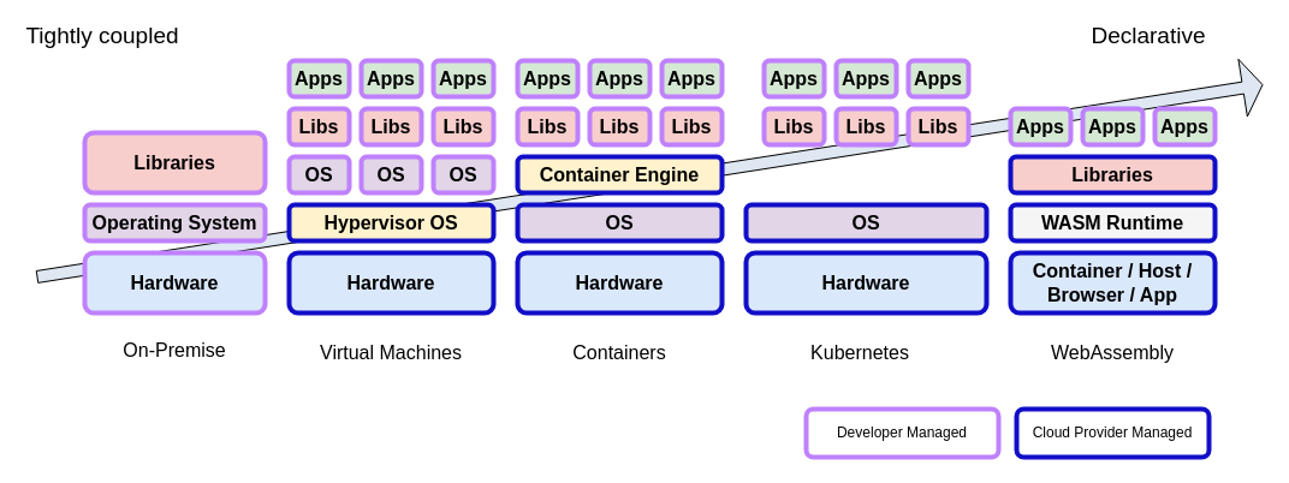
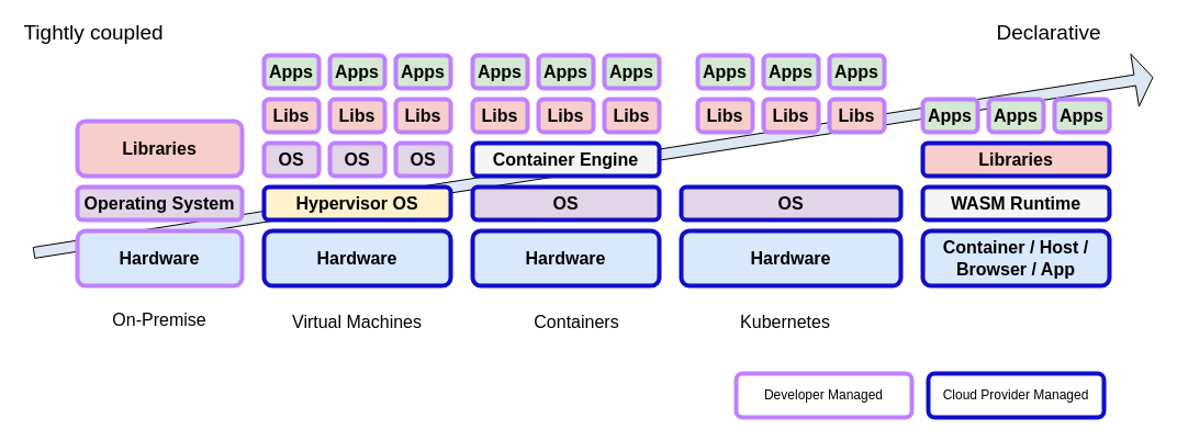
  <mxCell id="0" />
  <mxCell id="1" parent="0" />
  <mxCell id="2" value="" style="shape=flexArrow;endArrow=classic;html=1;rounded=0;fontSize=16;fillColor=#DEE7F2;endWidth=37.333;endSize=5.187;" parent="1" edge="1"><mxGeometry width="50" height="50" relative="1" as="geometry"><mxPoint x="30" y="230" as="sourcePoint" /><mxPoint x="1050" y="70" as="targetPoint" /></mxGeometry></mxCell>
  <mxCell id="3" value="&lt;font style=&quot;font-size: 16px;&quot;&gt;On-Premise&lt;/font&gt;" style="text;html=1;strokeColor=none;fillColor=none;align=center;verticalAlign=middle;whiteSpace=wrap;rounded=0;" parent="1" vertex="1"><mxGeometry x="95" y="266" width="100" height="50" as="geometry" /></mxCell>
  <mxCell id="4" value="&lt;font style=&quot;font-size: 16px;&quot;&gt;&lt;b&gt;Hardware&lt;/b&gt;&lt;/font&gt;" style="rounded=1;whiteSpace=wrap;html=1;fillColor=#dae8fc;strokeColor=#BF81FD;gradientColor=none;strokeWidth=4;" parent="1" vertex="1"><mxGeometry x="70" y="210" width="150" height="50" as="geometry" /></mxCell>
  <mxCell id="5" value="&lt;font style=&quot;font-size: 16px;&quot;&gt;&lt;b&gt;Operating System&lt;/b&gt;&lt;/font&gt;" style="rounded=1;whiteSpace=wrap;html=1;fillColor=#e1d5e7;strokeColor=#BF81FD;strokeWidth=4;" parent="1" vertex="1"><mxGeometry x="70" y="170" width="150" height="30" as="geometry" /></mxCell>
  <mxCell id="6" value="&lt;font style=&quot;font-size: 16px;&quot;&gt;&lt;b&gt;Libraries&lt;/b&gt;&lt;/font&gt;" style="rounded=1;whiteSpace=wrap;html=1;fillColor=#f8cecc;strokeColor=#bf81fd;strokeWidth=4;" parent="1" vertex="1"><mxGeometry x="70" y="110" width="150" height="50" as="geometry" /></mxCell>
  <mxCell id="7" value="&lt;font style=&quot;font-size: 16px;&quot;&gt;&lt;b&gt;Hardware&lt;/b&gt;&lt;/font&gt;" style="rounded=1;whiteSpace=wrap;html=1;fillColor=#dae8fc;strokeColor=#110ec8;gradientColor=none;strokeWidth=4;" parent="1" vertex="1"><mxGeometry x="240" y="210" width="170" height="50" as="geometry" /></mxCell>
  <mxCell id="8" value="&lt;font style=&quot;font-size: 16px;&quot;&gt;&lt;b&gt;Hypervisor OS&lt;/b&gt;&lt;/font&gt;" style="rounded=1;whiteSpace=wrap;html=1;fillColor=#fff2cc;strokeColor=#110ec8;strokeWidth=4;" parent="1" vertex="1"><mxGeometry x="240" y="170" width="170" height="30" as="geometry" /></mxCell>
  <mxCell id="9" value="&lt;font style=&quot;font-size: 16px;&quot;&gt;&lt;b&gt;OS&lt;/b&gt;&lt;/font&gt;" style="rounded=1;whiteSpace=wrap;html=1;fillColor=#e1d5e7;strokeColor=#bf81fd;strokeWidth=4;" parent="1" vertex="1"><mxGeometry x="240" y="130" width="50" height="30" as="geometry" /></mxCell>
  <mxCell id="10" value="&lt;font style=&quot;font-size: 16px;&quot;&gt;&lt;b&gt;OS&lt;/b&gt;&lt;/font&gt;" style="rounded=1;whiteSpace=wrap;html=1;fillColor=#e1d5e7;strokeColor=#bf81fd;strokeWidth=4;" parent="1" vertex="1"><mxGeometry x="300" y="130" width="50" height="30" as="geometry" /></mxCell>
  <mxCell id="11" value="&lt;font style=&quot;font-size: 16px;&quot;&gt;&lt;b&gt;OS&lt;/b&gt;&lt;/font&gt;" style="rounded=1;whiteSpace=wrap;html=1;fillColor=#e1d5e7;strokeColor=#bf81fd;strokeWidth=4;" parent="1" vertex="1"><mxGeometry x="360" y="130" width="50" height="30" as="geometry" /></mxCell>
  <mxCell id="12" value="&lt;font style=&quot;font-size: 16px;&quot;&gt;&lt;b&gt;Libs&lt;/b&gt;&lt;/font&gt;" style="rounded=1;whiteSpace=wrap;html=1;fillColor=#f8cecc;strokeColor=#bf81fd;strokeWidth=4;" parent="1" vertex="1"><mxGeometry x="240" y="90" width="50" height="30" as="geometry" /></mxCell>
  <mxCell id="13" value="&lt;font style=&quot;font-size: 16px;&quot;&gt;&lt;b&gt;Libs&lt;/b&gt;&lt;/font&gt;" style="rounded=1;whiteSpace=wrap;html=1;fillColor=#f8cecc;strokeColor=#bf81fd;strokeWidth=4;" parent="1" vertex="1"><mxGeometry x="300" y="90" width="50" height="30" as="geometry" /></mxCell>
  <mxCell id="14" value="&lt;font style=&quot;font-size: 16px;&quot;&gt;&lt;b&gt;Libs&lt;/b&gt;&lt;/font&gt;" style="rounded=1;whiteSpace=wrap;html=1;fillColor=#f8cecc;strokeColor=#bf81fd;strokeWidth=4;" parent="1" vertex="1"><mxGeometry x="360" y="90" width="50" height="30" as="geometry" /></mxCell>
  <mxCell id="15" value="&lt;font style=&quot;font-size: 16px;&quot;&gt;&lt;b&gt;Apps&lt;/b&gt;&lt;/font&gt;" style="rounded=1;whiteSpace=wrap;html=1;fillColor=#d5e8d4;strokeColor=#bf81fd;strokeWidth=4;" parent="1" vertex="1"><mxGeometry x="360" y="50" width="50" height="30" as="geometry" /></mxCell>
  <mxCell id="16" value="&lt;font style=&quot;font-size: 16px;&quot;&gt;&lt;b&gt;Apps&lt;/b&gt;&lt;/font&gt;" style="rounded=1;whiteSpace=wrap;html=1;fillColor=#d5e8d4;strokeColor=#bf81fd;strokeWidth=4;" parent="1" vertex="1"><mxGeometry x="300" y="50" width="50" height="30" as="geometry" /></mxCell>
  <mxCell id="17" value="&lt;font style=&quot;font-size: 16px;&quot;&gt;&lt;b&gt;Apps&lt;/b&gt;&lt;/font&gt;" style="rounded=1;whiteSpace=wrap;html=1;fillColor=#d5e8d4;strokeColor=#bf81fd;strokeWidth=4;" parent="1" vertex="1"><mxGeometry x="240" y="50" width="50" height="30" as="geometry" /></mxCell>
  <mxCell id="18" value="&lt;font style=&quot;font-size: 16px;&quot;&gt;Virtual Machines&lt;/font&gt;" style="text;html=1;strokeColor=none;fillColor=none;align=center;verticalAlign=middle;whiteSpace=wrap;rounded=0;" parent="1" vertex="1"><mxGeometry x="245" y="270" width="160" height="46" as="geometry" /></mxCell>
  <mxCell id="19" value="&lt;font style=&quot;font-size: 16px;&quot;&gt;&lt;b&gt;Hardware&lt;/b&gt;&lt;/font&gt;" style="rounded=1;whiteSpace=wrap;html=1;fillColor=#dae8fc;strokeColor=#110ec8;gradientColor=none;strokeWidth=4;" parent="1" vertex="1"><mxGeometry x="430" y="210" width="170" height="50" as="geometry" /></mxCell>
  <mxCell id="20" value="&lt;font style=&quot;font-size: 16px;&quot;&gt;&lt;b&gt;Hardware&lt;/b&gt;&lt;/font&gt;" style="rounded=1;whiteSpace=wrap;html=1;fillColor=#dae8fc;strokeColor=#110EC8;gradientColor=none;strokeWidth=4;" parent="1" vertex="1"><mxGeometry x="620" y="210" width="200" height="50" as="geometry" /></mxCell>
  <mxCell id="21" value="&lt;font style=&quot;font-size: 16px;&quot;&gt;&lt;b&gt;Container / Host / Browser / App&lt;/b&gt;&lt;/font&gt;" style="rounded=1;whiteSpace=wrap;html=1;fillColor=#dae8fc;strokeColor=#110ec8;gradientColor=none;strokeWidth=4;" parent="1" vertex="1"><mxGeometry x="840" y="210" width="170" height="50" as="geometry" /></mxCell>
  <mxCell id="22" value="&lt;font style=&quot;font-size: 16px;&quot;&gt;&lt;b&gt;OS&lt;/b&gt;&lt;/font&gt;" style="rounded=1;whiteSpace=wrap;html=1;fillColor=#e1d5e7;strokeColor=#110ec8;strokeWidth=4;" parent="1" vertex="1"><mxGeometry x="430" y="170" width="170" height="30" as="geometry" /></mxCell>
- <mxCell id="23" value="&lt;font style=&quot;font-size: 16px;&quot;&gt;&lt;b&gt;Container Engine&lt;/b&gt;&lt;/font&gt;" style="rounded=1;whiteSpace=wrap;html=1;fillColor=#fff2cc;strokeColor=#110ec8;strokeWidth=4;" parent="1" vertex="1"><mxGeometry x="430" y="130" width="170" height="30" as="geometry" /></mxCell>
+ <mxCell id="23" value="&lt;font style=&quot;font-size: 16px;&quot;&gt;&lt;b&gt;Container Engine&lt;/b&gt;&lt;/font&gt;" style="rounded=1;whiteSpace=wrap;html=1;fillColor=#f5f5f5;strokeColor=#110ec8;strokeWidth=4;" parent="1" vertex="1"><mxGeometry x="430" y="130" width="170" height="30" as="geometry" /></mxCell>
  <mxCell id="24" value="&lt;font style=&quot;font-size: 16px;&quot;&gt;&lt;b&gt;Libs&lt;/b&gt;&lt;/font&gt;" style="rounded=1;whiteSpace=wrap;html=1;fillColor=#f8cecc;strokeColor=#bf81fd;strokeWidth=4;" parent="1" vertex="1"><mxGeometry x="430" y="90" width="50" height="30" as="geometry" /></mxCell>
  <mxCell id="25" value="&lt;font style=&quot;font-size: 16px;&quot;&gt;&lt;b&gt;Apps&lt;/b&gt;&lt;/font&gt;" style="rounded=1;whiteSpace=wrap;html=1;fillColor=#d5e8d4;strokeColor=#bf81fd;strokeWidth=4;" parent="1" vertex="1"><mxGeometry x="430" y="50" width="50" height="30" as="geometry" /></mxCell>
  <mxCell id="26" value="&lt;font style=&quot;font-size: 16px;&quot;&gt;&lt;b&gt;Libs&lt;/b&gt;&lt;/font&gt;" style="rounded=1;whiteSpace=wrap;html=1;fillColor=#f8cecc;strokeColor=#bf81fd;strokeWidth=4;" parent="1" vertex="1"><mxGeometry x="490" y="90" width="50" height="30" as="geometry" /></mxCell>
  <mxCell id="27" value="&lt;font style=&quot;font-size: 16px;&quot;&gt;&lt;b&gt;Apps&lt;/b&gt;&lt;/font&gt;" style="rounded=1;whiteSpace=wrap;html=1;fillColor=#d5e8d4;strokeColor=#bf81fd;strokeWidth=4;" parent="1" vertex="1"><mxGeometry x="490" y="50" width="50" height="30" as="geometry" /></mxCell>
  <mxCell id="28" value="&lt;font style=&quot;font-size: 16px;&quot;&gt;&lt;b&gt;Libs&lt;/b&gt;&lt;/font&gt;" style="rounded=1;whiteSpace=wrap;html=1;fillColor=#f8cecc;strokeColor=#bf81fd;strokeWidth=4;" parent="1" vertex="1"><mxGeometry x="550" y="90" width="50" height="30" as="geometry" /></mxCell>
  <mxCell id="29" value="&lt;font style=&quot;font-size: 16px;&quot;&gt;&lt;b&gt;Apps&lt;/b&gt;&lt;/font&gt;" style="rounded=1;whiteSpace=wrap;html=1;fillColor=#d5e8d4;strokeColor=#bf81fd;strokeWidth=4;" parent="1" vertex="1"><mxGeometry x="550" y="50" width="50" height="30" as="geometry" /></mxCell>
- <mxCell id="30" value="&lt;font style=&quot;font-size: 16px;&quot;&gt;Containers&lt;/font&gt;" style="text;html=1;strokeColor=none;fillColor=none;align=center;verticalAlign=middle;whiteSpace=wrap;rounded=0;" parent="1" vertex="1"><mxGeometry x="435" y="270" width="160" height="46" as="geometry" /></mxCell>
+ <mxCell id="30" value="&lt;font style=&quot;font-size: 16px;&quot;&gt;Containers&lt;/font&gt;" style="text;html=1;strokeColor=none;fillColor=none;align=center;verticalAlign=middle;whiteSpace=wrap;rounded=0;" parent="1" vertex="1"><mxGeometry x="445" y="270" width="160" height="46" as="geometry" /></mxCell>
  <mxCell id="31" value="&lt;font style=&quot;font-size: 16px;&quot;&gt;Kubernetes&lt;/font&gt;" style="text;html=1;strokeColor=none;fillColor=none;align=center;verticalAlign=middle;whiteSpace=wrap;rounded=0;" parent="1" vertex="1"><mxGeometry x="635" y="270" width="160" height="46" as="geometry" /></mxCell>
- <mxCell id="32" value="&lt;font style=&quot;font-size: 16px;&quot;&gt;WebAssembly&lt;/font&gt;" style="text;html=1;strokeColor=none;fillColor=none;align=center;verticalAlign=middle;whiteSpace=wrap;rounded=0;" parent="1" vertex="1"><mxGeometry x="845" y="270" width="160" height="46" as="geometry" /></mxCell>
  <mxCell id="33" value="&lt;font style=&quot;font-size: 16px;&quot;&gt;&lt;b&gt;WASM Runtime&lt;/b&gt;&lt;/font&gt;" style="rounded=1;whiteSpace=wrap;html=1;fillColor=#f5f5f5;strokeColor=#110ec8;strokeWidth=4;" parent="1" vertex="1"><mxGeometry x="840" y="170" width="170" height="30" as="geometry" /></mxCell>
  <mxCell id="34" value="&lt;font style=&quot;font-size: 16px;&quot;&gt;&lt;b&gt;Libraries&lt;/b&gt;&lt;/font&gt;" style="rounded=1;whiteSpace=wrap;html=1;fillColor=#f8cecc;strokeColor=#110ec8;strokeWidth=4;" parent="1" vertex="1"><mxGeometry x="840" y="130" width="170" height="30" as="geometry" /></mxCell>
  <mxCell id="35" value="&lt;font style=&quot;font-size: 16px;&quot;&gt;&lt;b&gt;Apps&lt;/b&gt;&lt;/font&gt;" style="rounded=1;whiteSpace=wrap;html=1;fillColor=#d5e8d4;strokeColor=#bf81fd;strokeWidth=4;" parent="1" vertex="1"><mxGeometry x="840" y="90" width="50" height="30" as="geometry" /></mxCell>
  <mxCell id="36" value="&lt;font style=&quot;font-size: 16px;&quot;&gt;&lt;b&gt;Apps&lt;/b&gt;&lt;/font&gt;" style="rounded=1;whiteSpace=wrap;html=1;fillColor=#d5e8d4;strokeColor=#bf81fd;strokeWidth=4;" parent="1" vertex="1"><mxGeometry x="900" y="90" width="50" height="30" as="geometry" /></mxCell>
  <mxCell id="37" value="&lt;font style=&quot;font-size: 16px;&quot;&gt;&lt;b&gt;Apps&lt;/b&gt;&lt;/font&gt;" style="rounded=1;whiteSpace=wrap;html=1;fillColor=#d5e8d4;strokeColor=#bf81fd;strokeWidth=4;" parent="1" vertex="1"><mxGeometry x="960" y="90" width="50" height="30" as="geometry" /></mxCell>
  <mxCell id="38" value="&lt;font style=&quot;font-size: 16px;&quot;&gt;&lt;b&gt;OS&lt;/b&gt;&lt;/font&gt;" style="rounded=1;whiteSpace=wrap;html=1;fillColor=#e1d5e7;strokeColor=#110ec8;strokeWidth=4;" parent="1" vertex="1"><mxGeometry x="620" y="170" width="200" height="30" as="geometry" /></mxCell>
  <mxCell id="39" value="&lt;font style=&quot;font-size: 16px;&quot;&gt;&lt;b&gt;Libs&lt;/b&gt;&lt;/font&gt;" style="rounded=1;whiteSpace=wrap;html=1;fillColor=#f8cecc;strokeColor=#bf81fd;strokeWidth=4;" parent="1" vertex="1"><mxGeometry x="635" y="90" width="50" height="30" as="geometry" /></mxCell>
  <mxCell id="40" value="&lt;font style=&quot;font-size: 16px;&quot;&gt;&lt;b&gt;Apps&lt;/b&gt;&lt;/font&gt;" style="rounded=1;whiteSpace=wrap;html=1;fillColor=#d5e8d4;strokeColor=#bf81fd;strokeWidth=4;" parent="1" vertex="1"><mxGeometry x="635" y="50" width="50" height="30" as="geometry" /></mxCell>
  <mxCell id="41" value="&lt;font style=&quot;font-size: 16px;&quot;&gt;&lt;b&gt;Libs&lt;/b&gt;&lt;/font&gt;" style="rounded=1;whiteSpace=wrap;html=1;fillColor=#f8cecc;strokeColor=#bf81fd;strokeWidth=4;" parent="1" vertex="1"><mxGeometry x="695" y="90" width="50" height="30" as="geometry" /></mxCell>
  <mxCell id="42" value="&lt;font style=&quot;font-size: 16px;&quot;&gt;&lt;b&gt;Apps&lt;/b&gt;&lt;/font&gt;" style="rounded=1;whiteSpace=wrap;html=1;fillColor=#d5e8d4;strokeColor=#bf81fd;strokeWidth=4;" parent="1" vertex="1"><mxGeometry x="695" y="50" width="50" height="30" as="geometry" /></mxCell>
  <mxCell id="43" value="&lt;font style=&quot;font-size: 16px;&quot;&gt;&lt;b&gt;Libs&lt;/b&gt;&lt;/font&gt;" style="rounded=1;whiteSpace=wrap;html=1;fillColor=#f8cecc;strokeColor=#BF81FD;strokeWidth=4;" parent="1" vertex="1"><mxGeometry x="755" y="90" width="50" height="30" as="geometry" /></mxCell>
  <mxCell id="44" value="&lt;font style=&quot;font-size: 16px;&quot;&gt;&lt;b&gt;Apps&lt;/b&gt;&lt;/font&gt;" style="rounded=1;whiteSpace=wrap;html=1;fillColor=#d5e8d4;strokeColor=#bf81fd;strokeWidth=4;" parent="1" vertex="1"><mxGeometry x="755" y="50" width="50" height="30" as="geometry" /></mxCell>
  <mxCell id="45" value="&lt;font style=&quot;font-size: 19px;&quot;&gt;Tightly coupled&lt;/font&gt;" style="text;html=1;strokeColor=none;fillColor=none;align=center;verticalAlign=middle;whiteSpace=wrap;rounded=0;fontSize=16;rotation=0;" parent="1" vertex="1"><mxGeometry x="20" y="20" width="130" height="20" as="geometry" /></mxCell>
  <mxCell id="46" value="&lt;font style=&quot;font-size: 19px;&quot;&gt;Declarative&lt;/font&gt;" style="text;html=1;strokeColor=none;fillColor=none;align=center;verticalAlign=middle;whiteSpace=wrap;rounded=0;fontSize=16;" parent="1" vertex="1"><mxGeometry x="890" y="20" width="130" height="20" as="geometry" /></mxCell>
  <mxCell id="47" value="Developer Managed" style="rounded=1;whiteSpace=wrap;html=1;strokeColor=#BF81FD;strokeWidth=4;" vertex="1" parent="1"><mxGeometry x="670" y="340" width="160" height="40" as="geometry" /></mxCell>
  <mxCell id="48" value="Cloud Provider Managed" style="rounded=1;whiteSpace=wrap;html=1;strokeColor=#110EC8;strokeWidth=4;" vertex="1" parent="1"><mxGeometry x="845" y="340" width="160" height="40" as="geometry" /></mxCell>
